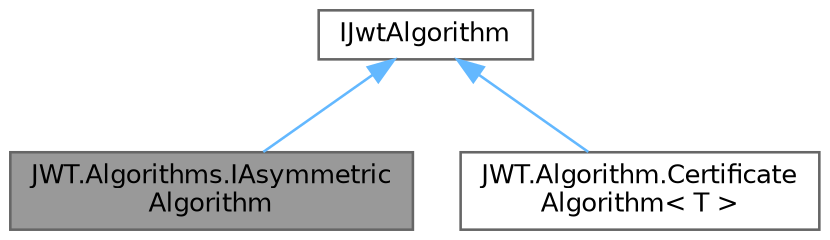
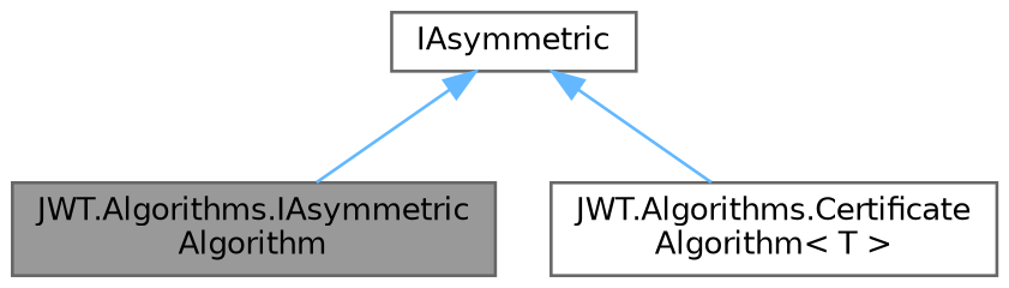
  digraph {
    node [color=gray40 fillcolor=white fontname=Helvetica fontsize=10 shape=box style=filled]
    edge [color=steelblue1 dir=back fontname=Helvetica fontsize=10 labelfontname=Helvetica labelfontsize=10 style=solid]
    n1 [fillcolor=grey60 fontcolor=black height=0.2 label="JWT.Algorithms.IAsymmetric\lAlgorithm" width=0.4]
-   n2 [height=0.2 label="JWT.Algorithm.Certificate\lAlgorithm\< T \>" width=0.4]
-   n3 [height=0.2 label=IJwtAlgorithm width=0.4]
+   n2 [height=0.2 label="JWT.Algorithms.Certificate\lAlgorithm\< T \>" width=0.4]
+   n3 [height=0.2 label=IAsymmetric width=0.4]
    n3 -> n1
    n3 -> n2
  }
